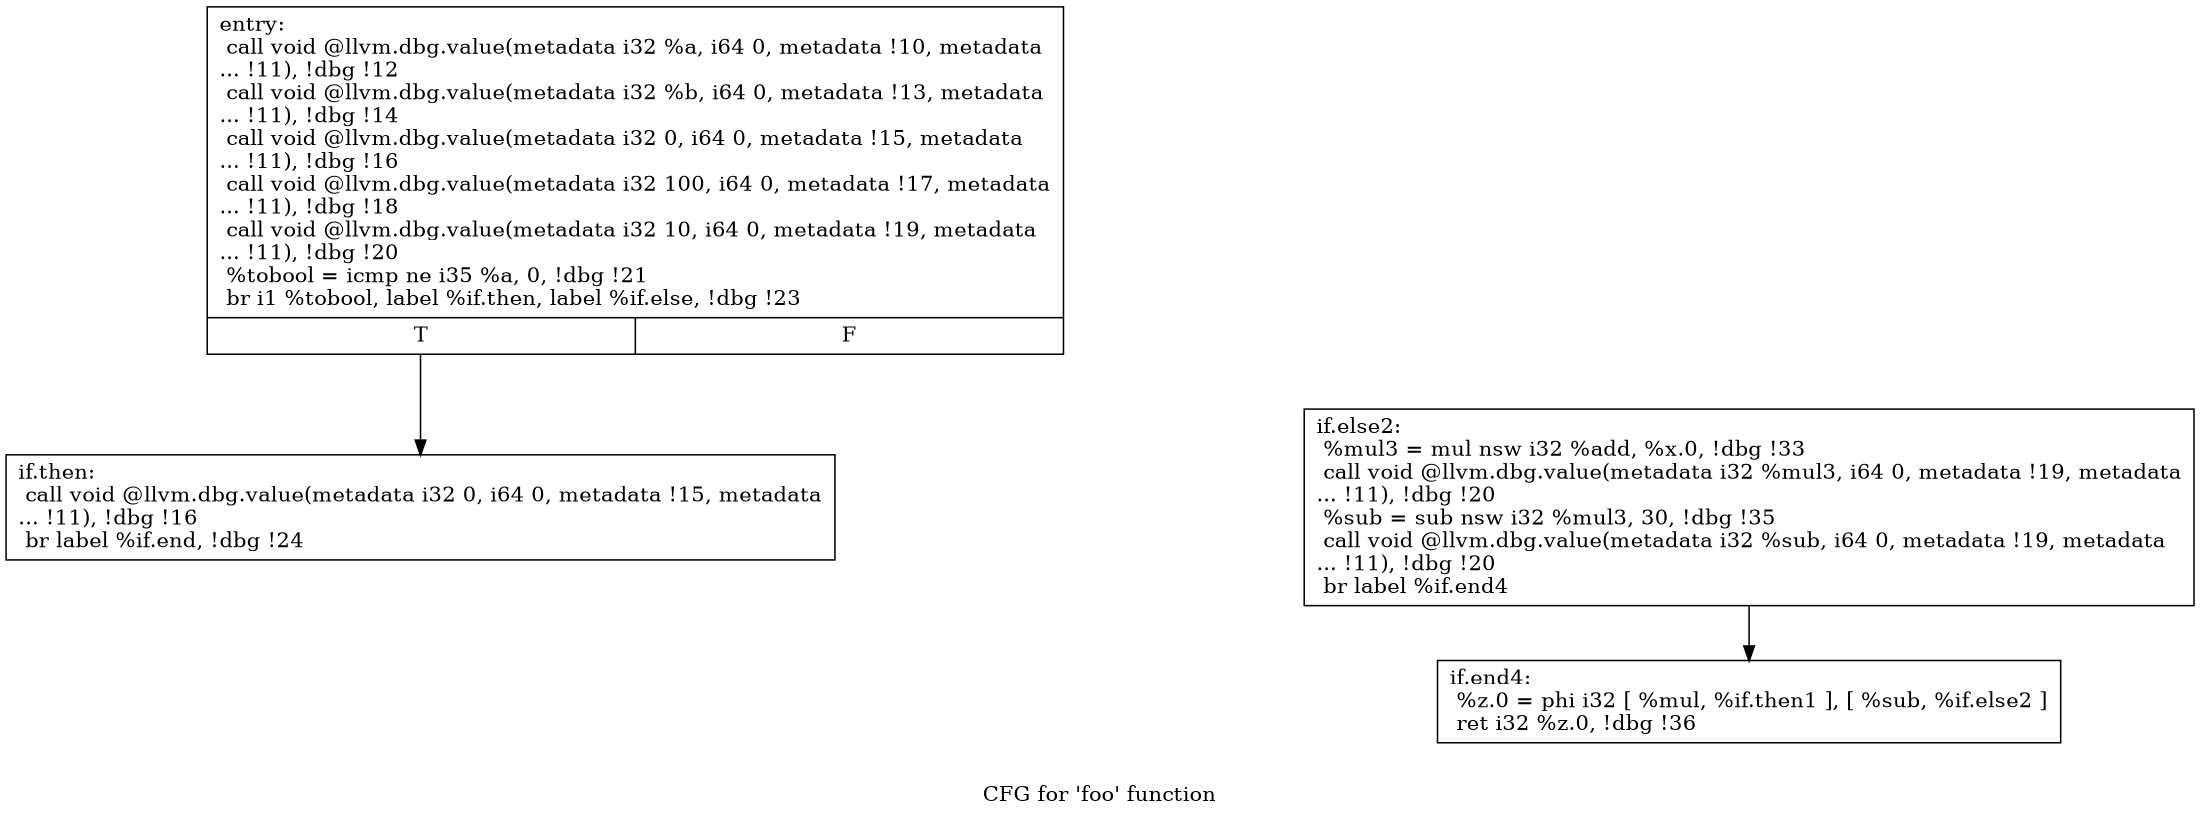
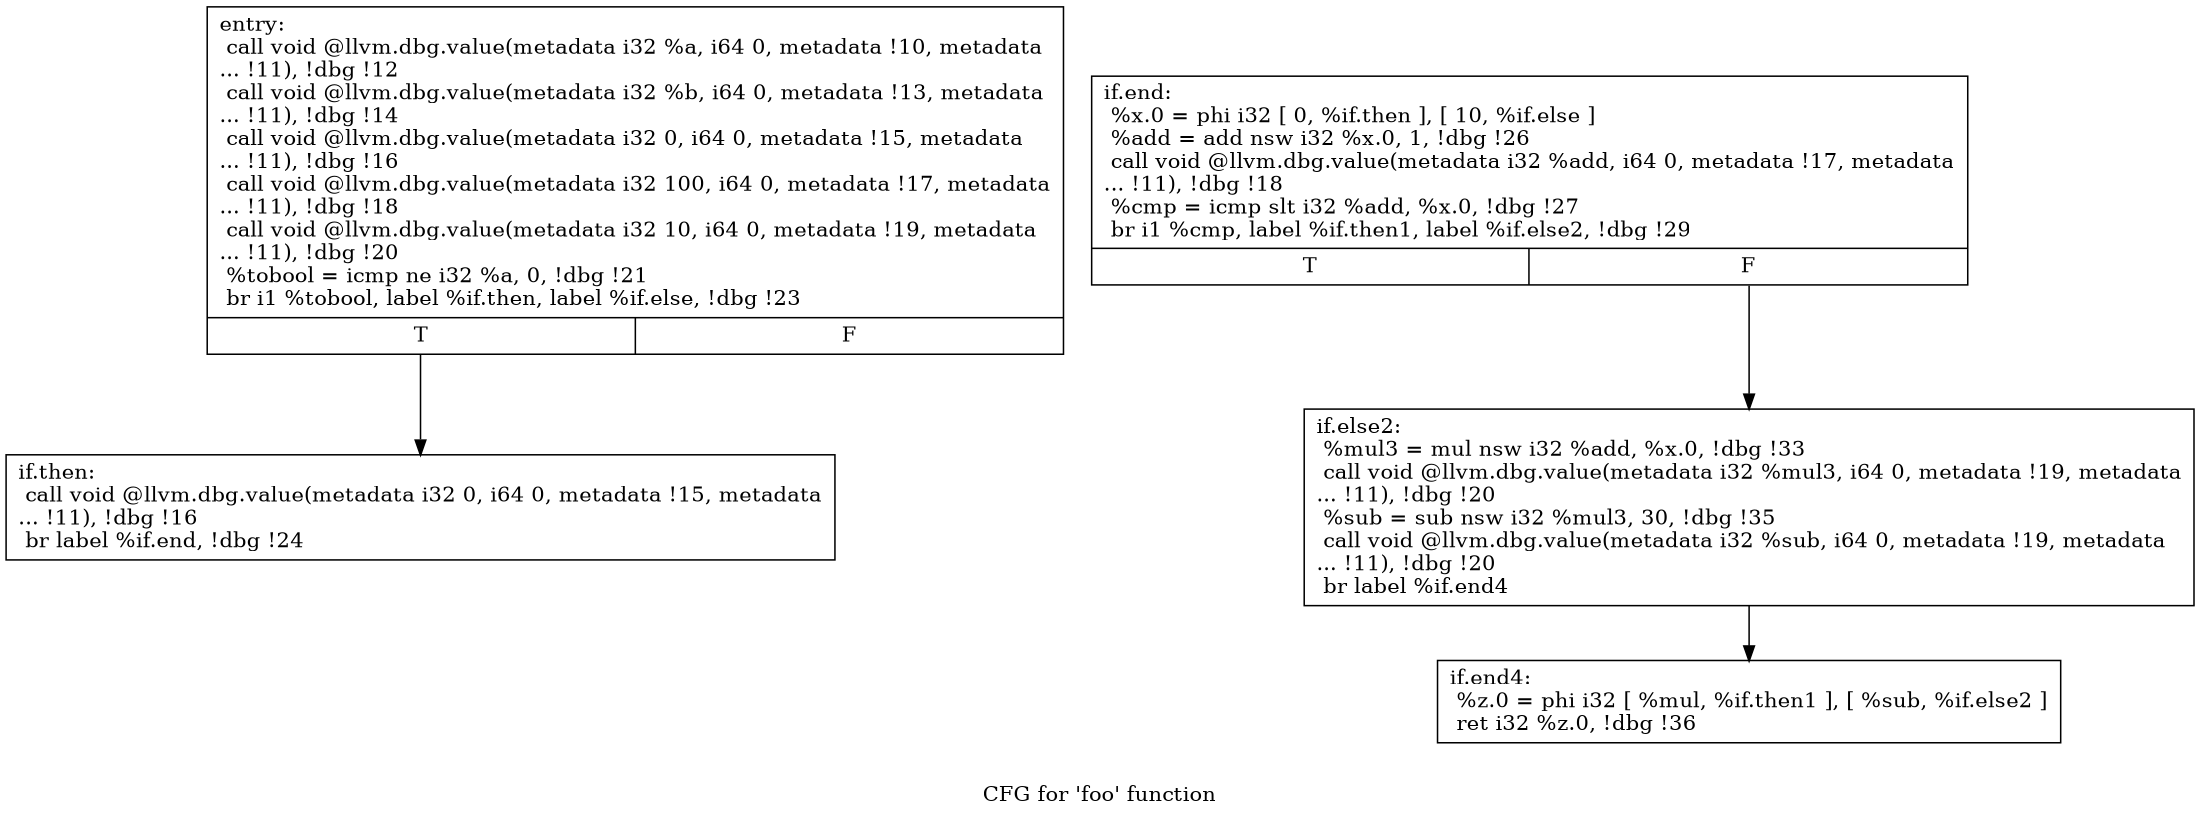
  digraph {
    label="CFG for 'foo' function"
    node [shape=record]
-   n1 [label="{entry:\l  call void @llvm.dbg.value(metadata i32 %a, i64 0, metadata !10, metadata\l... !11), !dbg !12\l  call void @llvm.dbg.value(metadata i32 %b, i64 0, metadata !13, metadata\l... !11), !dbg !14\l  call void @llvm.dbg.value(metadata i32 0, i64 0, metadata !15, metadata\l... !11), !dbg !16\l  call void @llvm.dbg.value(metadata i32 100, i64 0, metadata !17, metadata\l... !11), !dbg !18\l  call void @llvm.dbg.value(metadata i32 10, i64 0, metadata !19, metadata\l... !11), !dbg !20\l  %tobool = icmp ne i35 %a, 0, !dbg !21\l  br i1 %tobool, label %if.then, label %if.else, !dbg !23\l|{<s0>T|<s1>F}}"]
+   n1 [label="{entry:\l  call void @llvm.dbg.value(metadata i32 %a, i64 0, metadata !10, metadata\l... !11), !dbg !12\l  call void @llvm.dbg.value(metadata i32 %b, i64 0, metadata !13, metadata\l... !11), !dbg !14\l  call void @llvm.dbg.value(metadata i32 0, i64 0, metadata !15, metadata\l... !11), !dbg !16\l  call void @llvm.dbg.value(metadata i32 100, i64 0, metadata !17, metadata\l... !11), !dbg !18\l  call void @llvm.dbg.value(metadata i32 10, i64 0, metadata !19, metadata\l... !11), !dbg !20\l  %tobool = icmp ne i32 %a, 0, !dbg !21\l  br i1 %tobool, label %if.then, label %if.else, !dbg !23\l|{<s0>T|<s1>F}}"]
    n2 [label="{if.then:                                          \l  call void @llvm.dbg.value(metadata i32 0, i64 0, metadata !15, metadata\l... !11), !dbg !16\l  br label %if.end, !dbg !24\l}"]
+   n3 [label="{if.end:                                           \l  %x.0 = phi i32 [ 0, %if.then ], [ 10, %if.else ]\l  %add = add nsw i32 %x.0, 1, !dbg !26\l  call void @llvm.dbg.value(metadata i32 %add, i64 0, metadata !17, metadata\l... !11), !dbg !18\l  %cmp = icmp slt i32 %add, %x.0, !dbg !27\l  br i1 %cmp, label %if.then1, label %if.else2, !dbg !29\l|{<s0>T|<s1>F}}"]
    n4 [label="{if.else2:                                         \l  %mul3 = mul nsw i32 %add, %x.0, !dbg !33\l  call void @llvm.dbg.value(metadata i32 %mul3, i64 0, metadata !19, metadata\l... !11), !dbg !20\l  %sub = sub nsw i32 %mul3, 30, !dbg !35\l  call void @llvm.dbg.value(metadata i32 %sub, i64 0, metadata !19, metadata\l... !11), !dbg !20\l  br label %if.end4\l}"]
    n5 [label="{if.end4:                                          \l  %z.0 = phi i32 [ %mul, %if.then1 ], [ %sub, %if.else2 ]\l  ret i32 %z.0, !dbg !36\l}"]
    n1 -> n2 [tailport=s0]
+   n3 -> n4 [tailport=s1]
    n4 -> n5
  }
